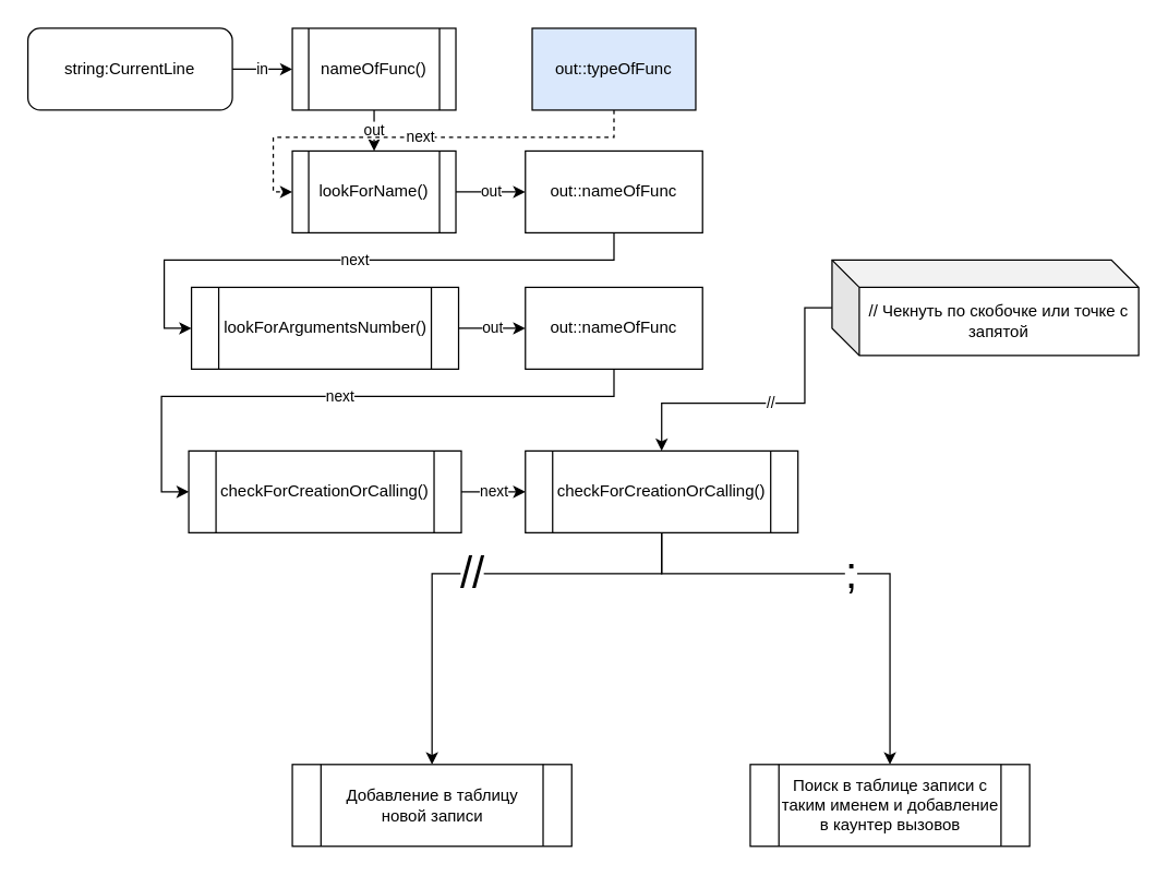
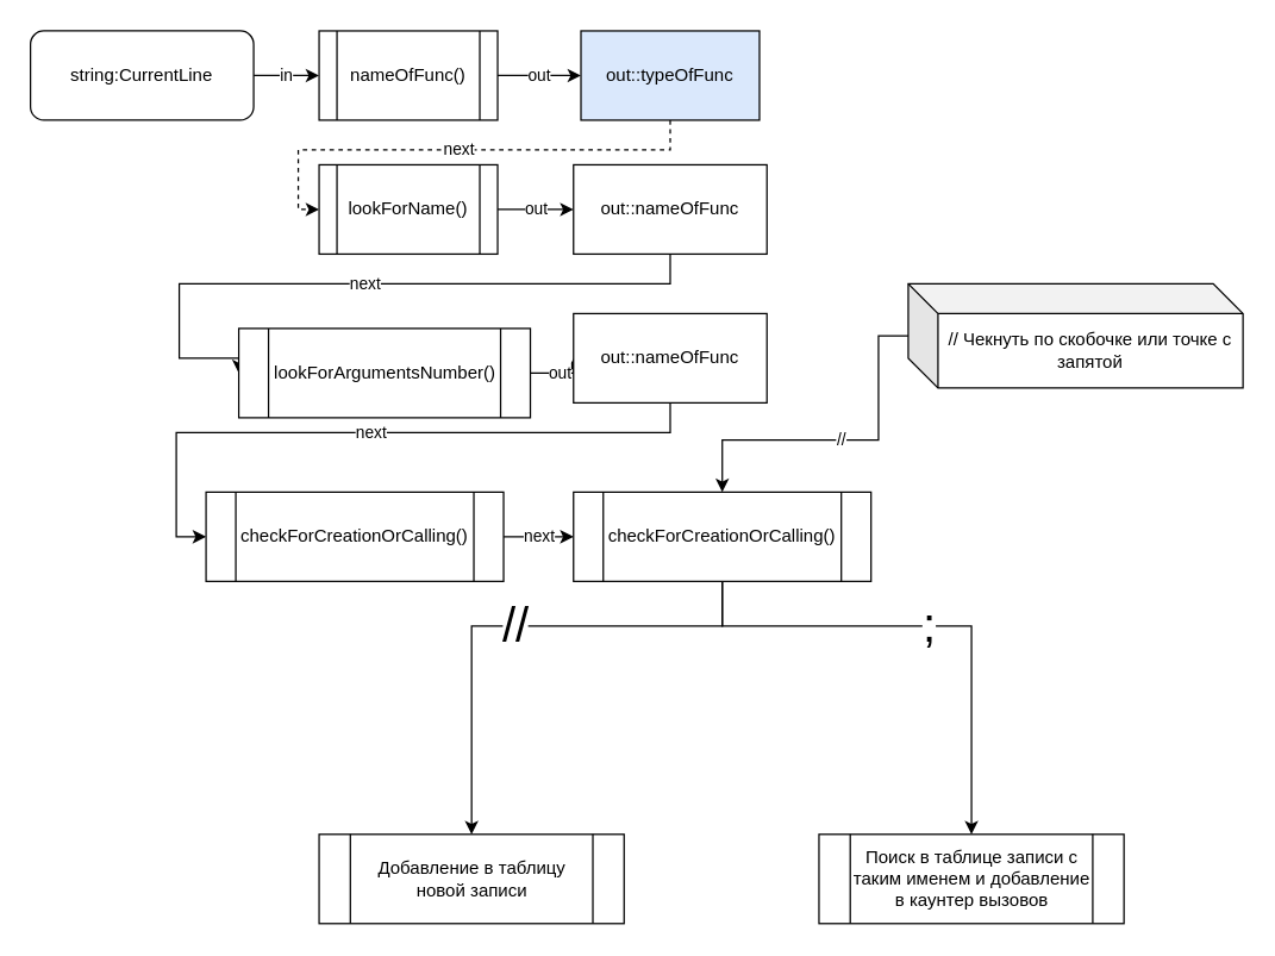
  <mxCell id="0" />
  <mxCell id="1" parent="0" />
  <mxCell id="2" value="in" style="edgeStyle=orthogonalEdgeStyle;rounded=0;orthogonalLoop=1;jettySize=auto;html=1;" edge="1" parent="1" source="3" target="5"><mxGeometry relative="1" as="geometry" /></mxCell>
  <mxCell id="3" value="string:CurrentLine" style="whiteSpace=wrap;html=1;rounded=1;" vertex="1" parent="1"><mxGeometry x="20" y="20" width="150" height="60" as="geometry" /></mxCell>
- <mxCell id="4" value="out" style="edgeStyle=orthogonalEdgeStyle;rounded=0;orthogonalLoop=1;jettySize=auto;html=1;" edge="1" parent="1" source="5" target="9"><mxGeometry relative="1" as="geometry" /></mxCell>
+ <mxCell id="4" value="out" style="edgeStyle=orthogonalEdgeStyle;rounded=0;orthogonalLoop=1;jettySize=auto;html=1;entryX=0;entryY=0.5;entryDx=0;entryDy=0;" edge="1" parent="1" source="5" target="7"><mxGeometry relative="1" as="geometry" /></mxCell>
  <mxCell id="5" value="nameOfFunc()" style="shape=process;whiteSpace=wrap;html=1;backgroundOutline=1;" vertex="1" parent="1"><mxGeometry x="214" y="20" width="120" height="60" as="geometry" /></mxCell>
  <mxCell id="6" value="next" style="edgeStyle=orthogonalEdgeStyle;rounded=0;orthogonalLoop=1;jettySize=auto;html=1;entryX=0;entryY=0.5;entryDx=0;entryDy=0;dashed=1;" edge="1" parent="1" source="7" target="9"><mxGeometry relative="1" as="geometry"><Array as="points"><mxPoint x="450" y="100" /><mxPoint x="200" y="100" /><mxPoint x="200" y="140" /></Array></mxGeometry></mxCell>
  <mxCell id="7" value="out::typeOfFunc" style="rounded=0;whiteSpace=wrap;html=1;fillColor=#dae8fc;" vertex="1" parent="1"><mxGeometry x="390" y="20" width="120" height="60" as="geometry" /></mxCell>
  <mxCell id="8" value="out" style="edgeStyle=orthogonalEdgeStyle;rounded=0;orthogonalLoop=1;jettySize=auto;html=1;exitX=1;exitY=0.5;exitDx=0;exitDy=0;entryX=0;entryY=0.5;entryDx=0;entryDy=0;" edge="1" parent="1" source="9" target="11"><mxGeometry relative="1" as="geometry" /></mxCell>
  <mxCell id="9" value="lookForName()" style="shape=process;whiteSpace=wrap;html=1;backgroundOutline=1;" vertex="1" parent="1"><mxGeometry x="214" y="110" width="120" height="60" as="geometry" /></mxCell>
  <mxCell id="10" value="next" style="edgeStyle=orthogonalEdgeStyle;rounded=0;orthogonalLoop=1;jettySize=auto;html=1;entryX=0;entryY=0.5;entryDx=0;entryDy=0;" edge="1" parent="1" source="11" target="13"><mxGeometry relative="1" as="geometry"><Array as="points"><mxPoint x="450" y="190" /><mxPoint x="120" y="190" /><mxPoint x="120" y="240" /></Array></mxGeometry></mxCell>
  <mxCell id="11" value="out::nameOfFunc" style="rounded=0;whiteSpace=wrap;html=1;" vertex="1" parent="1"><mxGeometry x="385" y="110" width="130" height="60" as="geometry" /></mxCell>
  <mxCell id="12" value="out" style="edgeStyle=orthogonalEdgeStyle;rounded=0;orthogonalLoop=1;jettySize=auto;html=1;exitX=1;exitY=0.5;exitDx=0;exitDy=0;entryX=0;entryY=0.5;entryDx=0;entryDy=0;" edge="1" parent="1" source="13" target="15"><mxGeometry relative="1" as="geometry" /></mxCell>
- <mxCell id="13" value="lookForArgumentsNumber()&lt;br&gt;" style="shape=process;whiteSpace=wrap;html=1;backgroundOutline=1;" vertex="1" parent="1"><mxGeometry x="140" y="210" width="196" height="60" as="geometry" /></mxCell>
+ <mxCell id="13" value="lookForArgumentsNumber()&lt;br&gt;" style="shape=process;whiteSpace=wrap;html=1;backgroundOutline=1;" vertex="1" parent="1"><mxGeometry x="160" y="220" width="196" height="60" as="geometry" /></mxCell>
  <mxCell id="14" value="next" style="edgeStyle=orthogonalEdgeStyle;rounded=0;orthogonalLoop=1;jettySize=auto;html=1;entryX=0;entryY=0.5;entryDx=0;entryDy=0;" edge="1" parent="1" source="15" target="17"><mxGeometry relative="1" as="geometry"><Array as="points"><mxPoint x="450" y="290" /><mxPoint x="118" y="290" /><mxPoint x="118" y="360" /></Array></mxGeometry></mxCell>
  <mxCell id="15" value="out::nameOfFunc" style="rounded=0;whiteSpace=wrap;html=1;" vertex="1" parent="1"><mxGeometry x="385" y="210" width="130" height="60" as="geometry" /></mxCell>
  <mxCell id="16" value="next" style="edgeStyle=orthogonalEdgeStyle;rounded=0;orthogonalLoop=1;jettySize=auto;html=1;entryX=0;entryY=0.5;entryDx=0;entryDy=0;" edge="1" parent="1" source="17" target="20"><mxGeometry relative="1" as="geometry" /></mxCell>
  <mxCell id="17" value="checkForCreationOrCalling()" style="shape=process;whiteSpace=wrap;html=1;backgroundOutline=1;" vertex="1" parent="1"><mxGeometry x="138" y="330" width="200" height="60" as="geometry" /></mxCell>
  <mxCell id="18" value="&lt;font style=&quot;font-size: 32px&quot;&gt;//&lt;/font&gt;" style="edgeStyle=orthogonalEdgeStyle;rounded=0;orthogonalLoop=1;jettySize=auto;html=1;entryX=0.5;entryY=0;entryDx=0;entryDy=0;" edge="1" parent="1" source="20" target="23"><mxGeometry relative="1" as="geometry"><Array as="points"><mxPoint x="485" y="420" /><mxPoint x="317" y="420" /></Array></mxGeometry></mxCell>
  <mxCell id="19" value="&lt;font style=&quot;font-size: 32px&quot;&gt;;&lt;/font&gt;" style="edgeStyle=orthogonalEdgeStyle;rounded=0;orthogonalLoop=1;jettySize=auto;html=1;exitX=0.5;exitY=1;exitDx=0;exitDy=0;entryX=0.5;entryY=0;entryDx=0;entryDy=0;" edge="1" parent="1" source="20" target="24"><mxGeometry relative="1" as="geometry"><Array as="points"><mxPoint x="485" y="420" /><mxPoint x="653" y="420" /></Array></mxGeometry></mxCell>
  <mxCell id="20" value="checkForCreationOrCalling()" style="shape=process;whiteSpace=wrap;html=1;backgroundOutline=1;" vertex="1" parent="1"><mxGeometry x="385" y="330" width="200" height="60" as="geometry" /></mxCell>
  <mxCell id="21" value="//" style="edgeStyle=orthogonalEdgeStyle;rounded=0;orthogonalLoop=1;jettySize=auto;html=1;" edge="1" parent="1" source="22"><mxGeometry relative="1" as="geometry"><mxPoint x="485" y="330" as="targetPoint" /><Array as="points"><mxPoint x="590" y="225" /><mxPoint x="590" y="295" /><mxPoint x="485" y="295" /></Array></mxGeometry></mxCell>
  <mxCell id="22" value="// Чекнуть по скобочке или точке с запятой" style="shape=cube;whiteSpace=wrap;html=1;boundedLbl=1;backgroundOutline=1;darkOpacity=0.05;darkOpacity2=0.1;" vertex="1" parent="1"><mxGeometry x="610" y="190" width="225" height="70" as="geometry" /></mxCell>
  <mxCell id="23" value="Добавление в таблицу новой записи" style="shape=process;whiteSpace=wrap;html=1;backgroundOutline=1;" vertex="1" parent="1"><mxGeometry x="214" y="560" width="205" height="60" as="geometry" /></mxCell>
  <mxCell id="24" value="Поиск в таблице записи с таким именем и добавление в каунтер вызовов" style="shape=process;whiteSpace=wrap;html=1;backgroundOutline=1;" vertex="1" parent="1"><mxGeometry x="550" y="560" width="205" height="60" as="geometry" /></mxCell>
